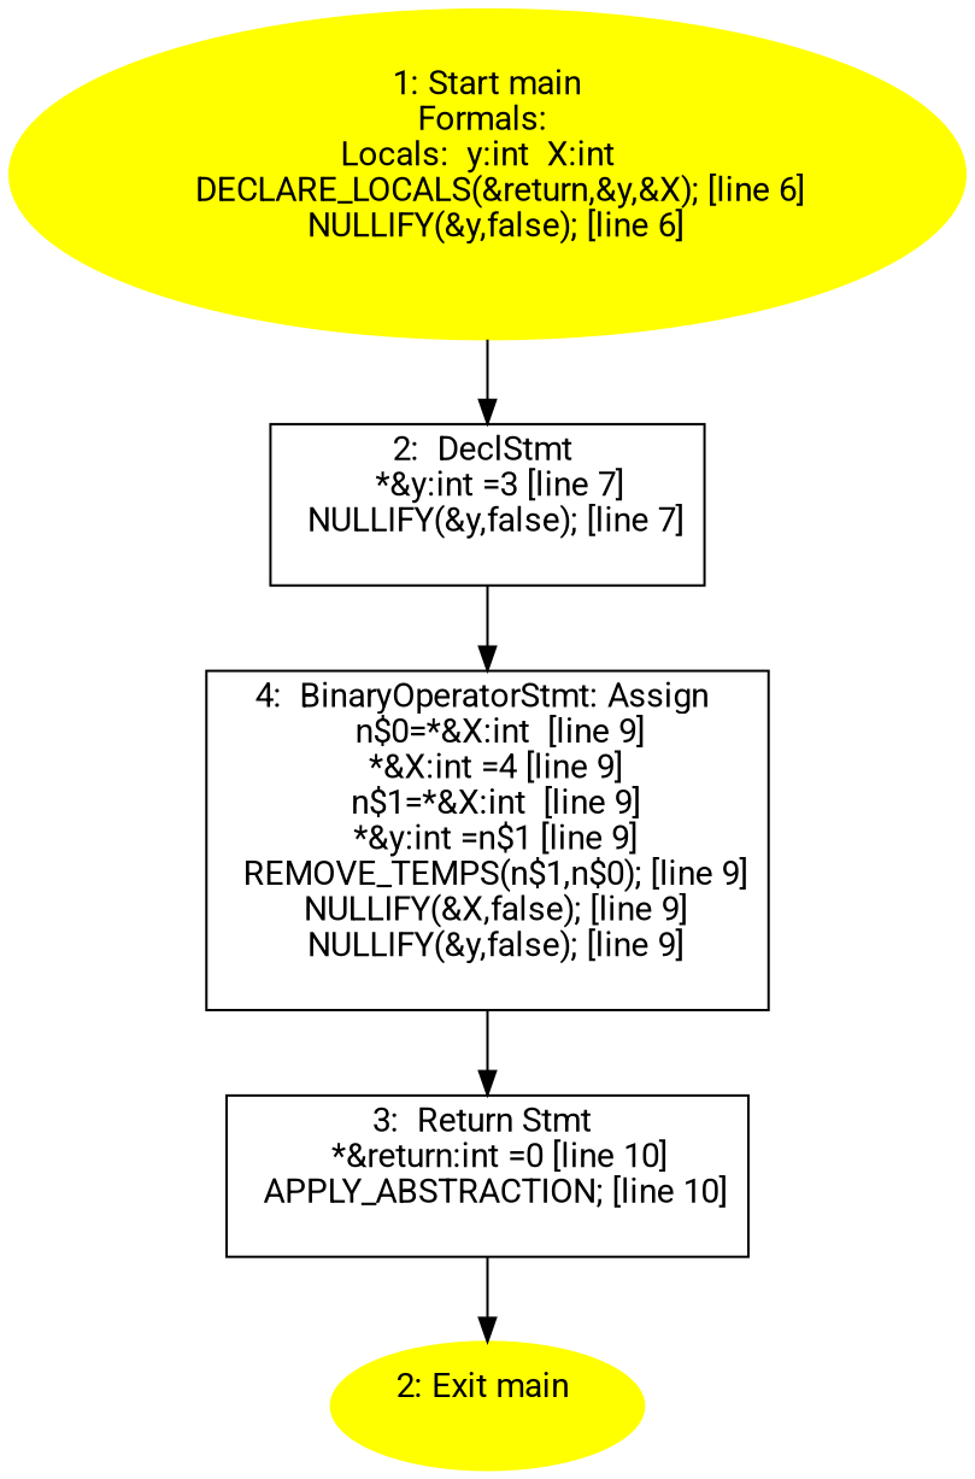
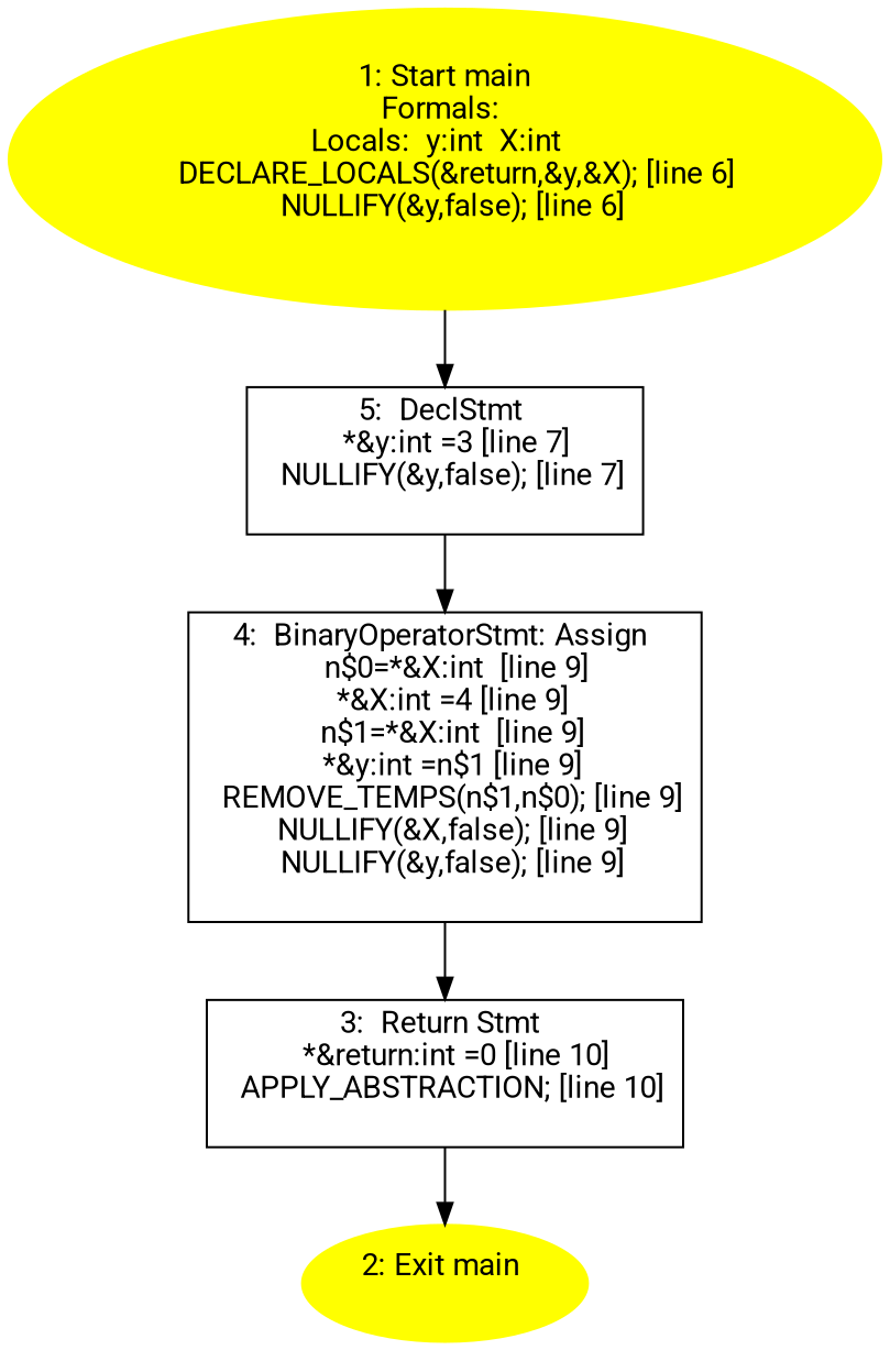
  digraph {
    fontname=Roboto
    node [shape=box fontname=Roboto]
    edge [fontname=Roboto]
-   n1 [label="2:  DeclStmt \n   *&y:int =3 [line 7]\n  NULLIFY(&y,false); [line 7]\n "]
+   n1 [label="5:  DeclStmt \n   *&y:int =3 [line 7]\n  NULLIFY(&y,false); [line 7]\n "]
    n2 [label="4:  BinaryOperatorStmt: Assign \n   n$0=*&X:int  [line 9]\n  *&X:int =4 [line 9]\n  n$1=*&X:int  [line 9]\n  *&y:int =n$1 [line 9]\n  REMOVE_TEMPS(n$1,n$0); [line 9]\n  NULLIFY(&X,false); [line 9]\n  NULLIFY(&y,false); [line 9]\n "]
    n3 [label="3:  Return Stmt \n   *&return:int =0 [line 10]\n  APPLY_ABSTRACTION; [line 10]\n "]
    n4 [color=yellow label="2: Exit main \n  " style=filled shape=""]
    n5 [color=yellow label="1: Start main\nFormals: \nLocals:  y:int  X:int  \n   DECLARE_LOCALS(&return,&y,&X); [line 6]\n  NULLIFY(&y,false); [line 6]\n " style=filled shape=""]
    n1 -> n2
    n2 -> n3
    n3 -> n4
    n5 -> n1
  }
